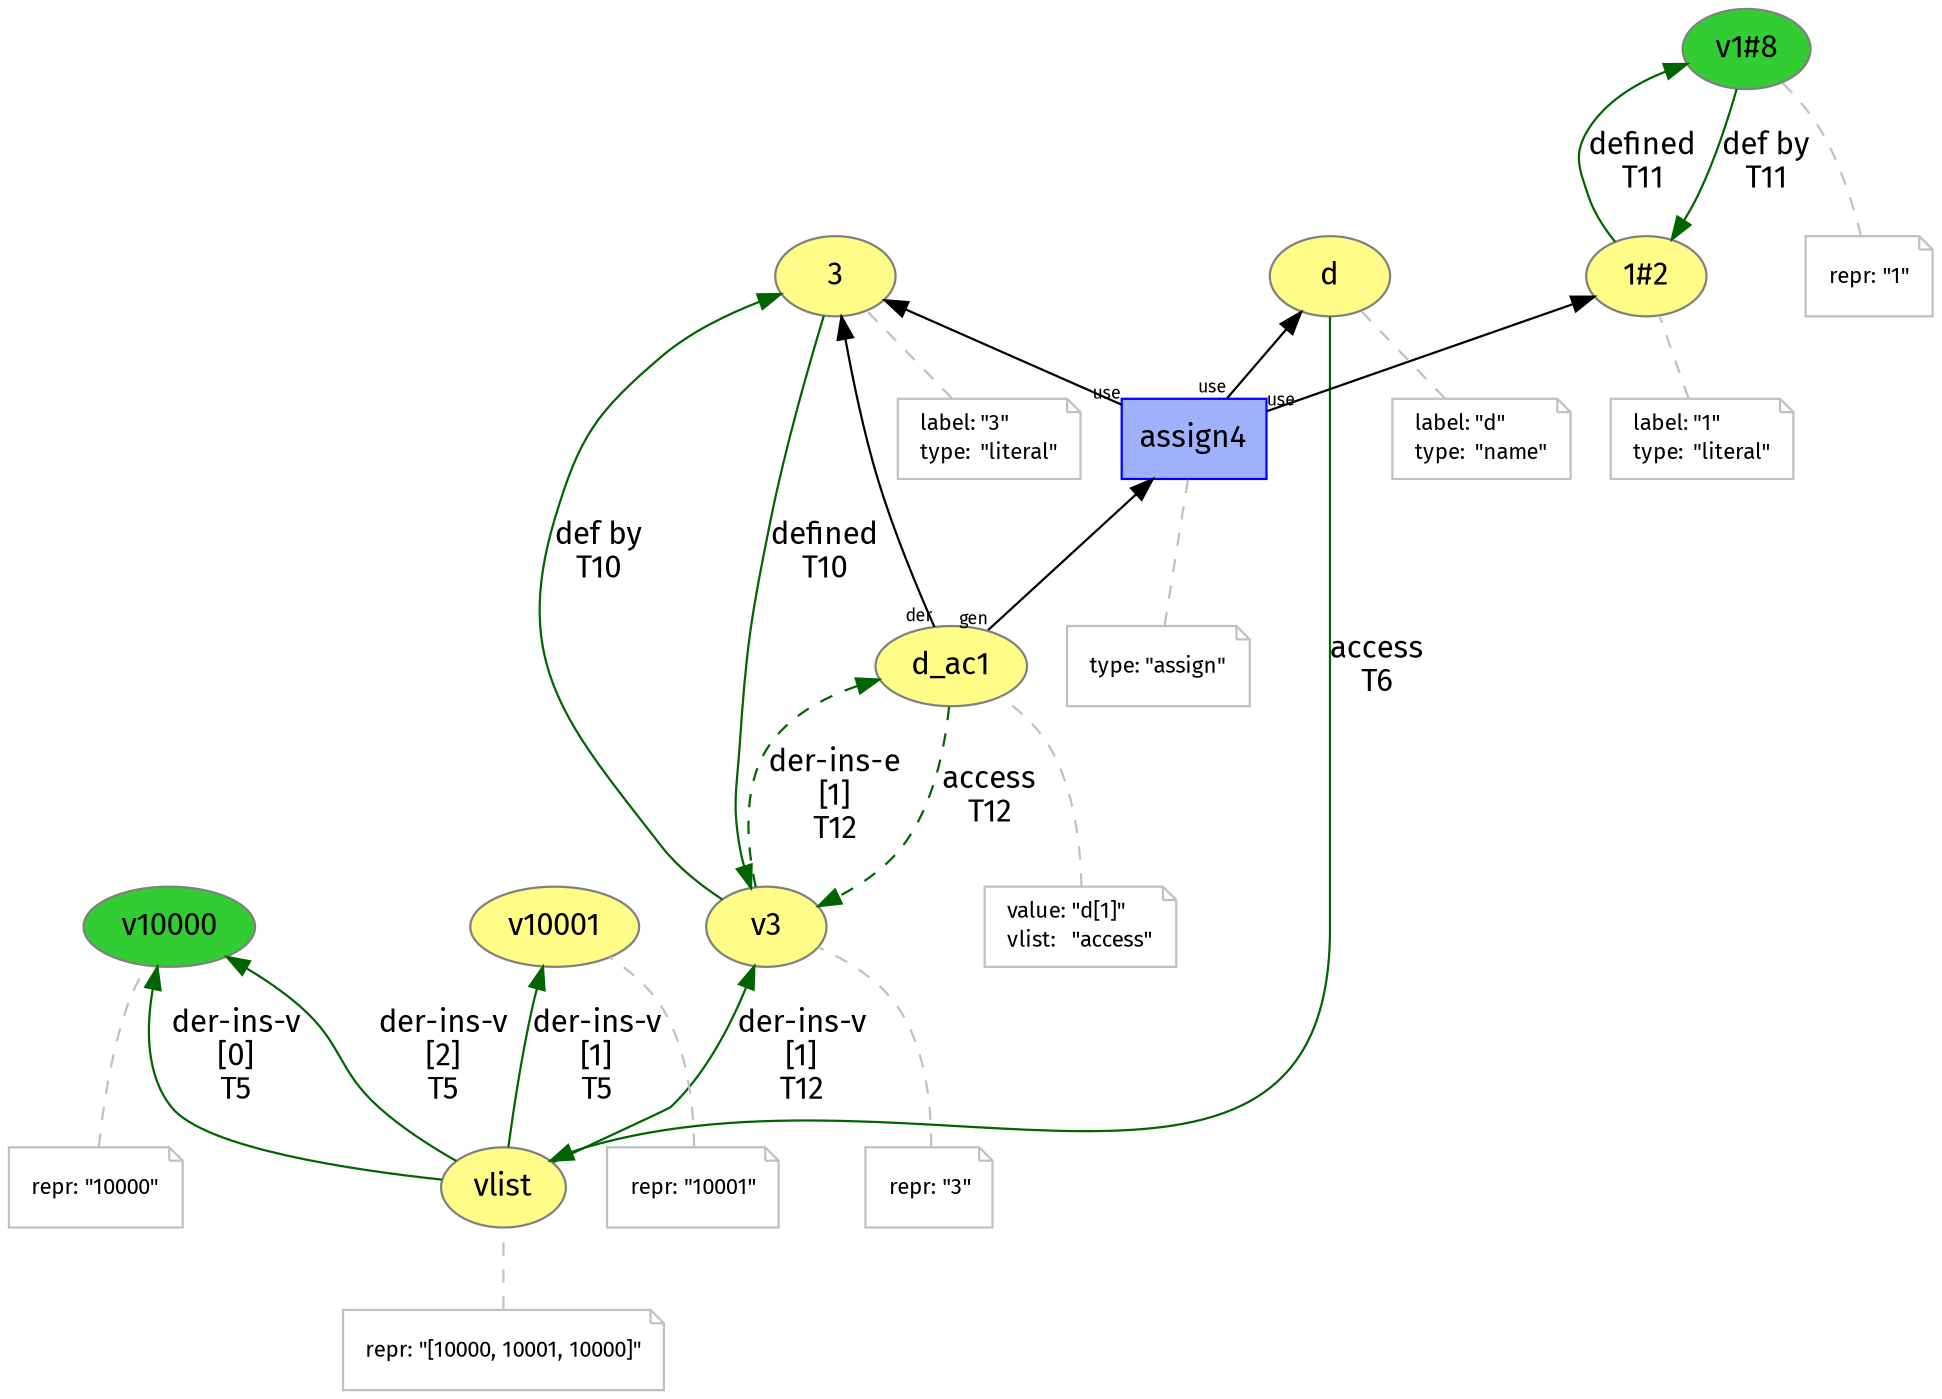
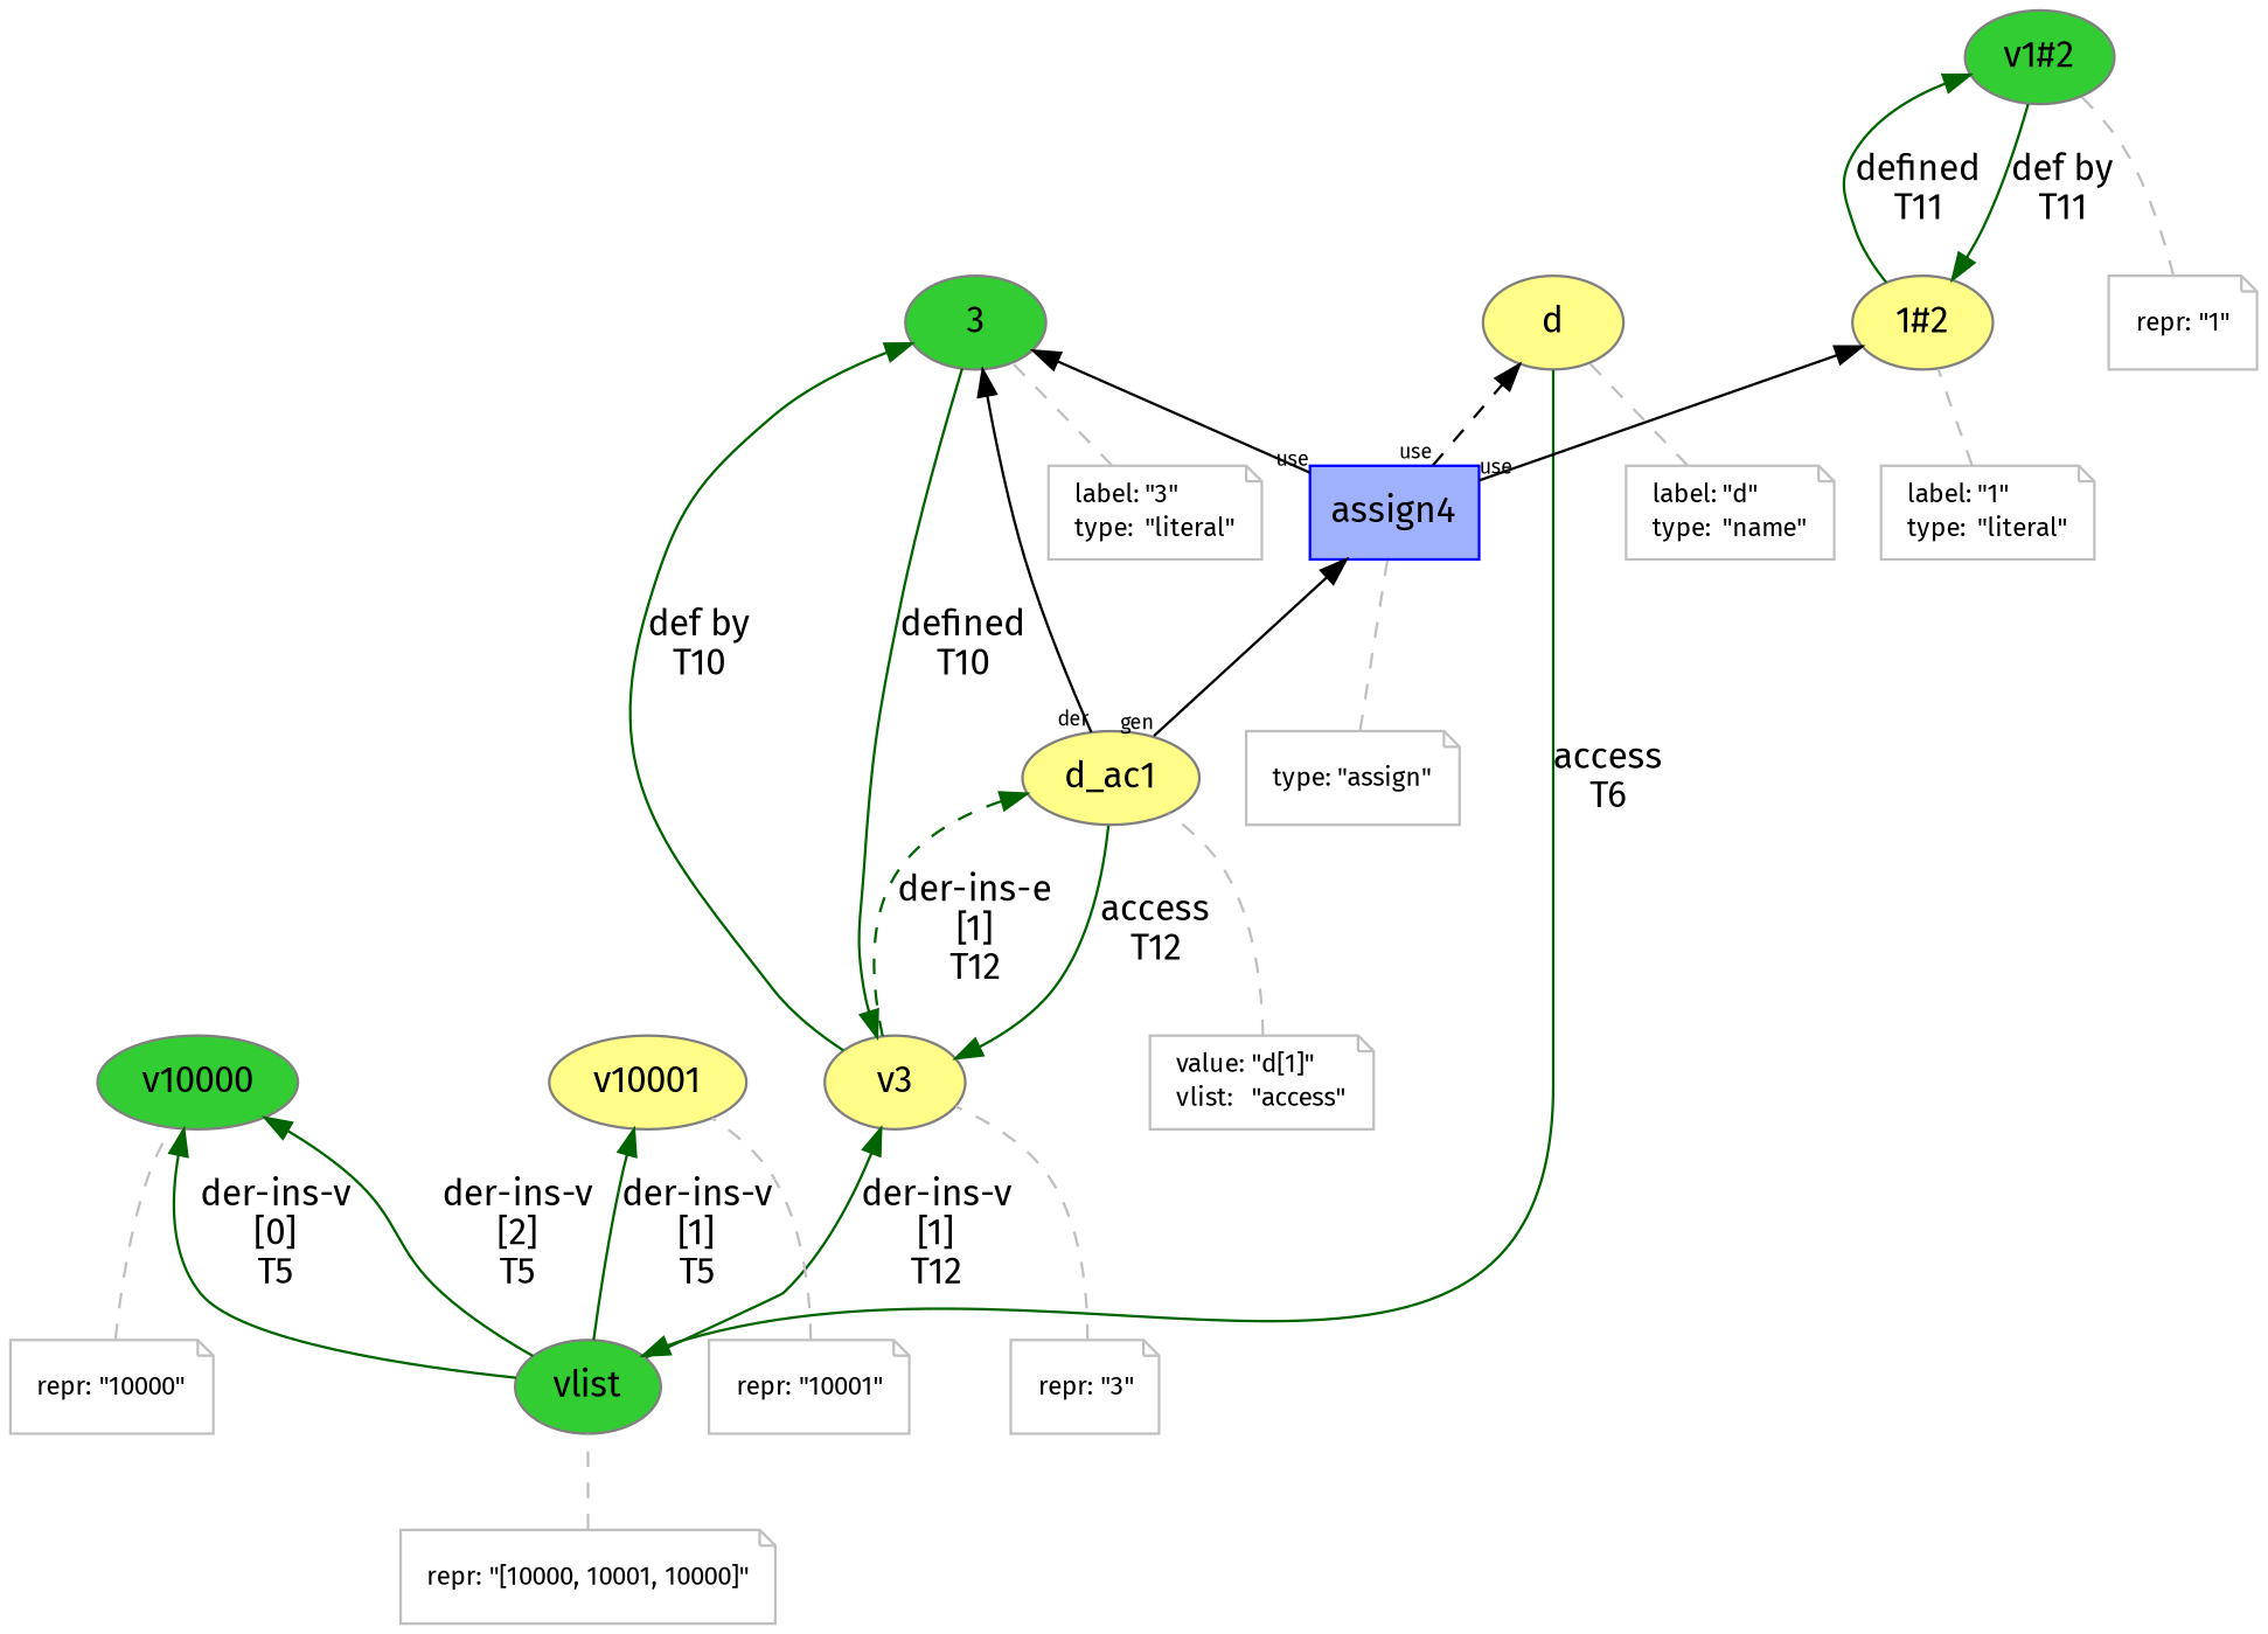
  digraph {
    fontname="Fira Sans"
    rankdir=BT
    node [color=gray fontname="Fira Sans" shape=note]
    edge [color=darkgreen fontname="Fira Sans" labelangle=60.0 labeldistance=1.5 labelfontsize=8 rotation=20]
-   n1 [color="#808080" fillcolor="#FFFC87" label=vlist style=filled shape=""]
+   n1 [color="#808080" fillcolor="#32CD32" label=vlist style=filled shape=""]
    n2 [color="#808080" fillcolor="#32CD32" label=v10000 style=filled shape=""]
    n3 [color="#808080" fillcolor="#FFFC87" label=v10001 style=filled shape=""]
    n4 [color="#808080" fillcolor="#FFFC87" label=v3 style=filled shape=""]
-   n5 [color="#808080" fillcolor="#FFFC87" label=3 style=filled shape=""]
+   n5 [color="#808080" fillcolor="#32CD32" label=3 style=filled shape=""]
    n6 [color="#808080" fillcolor="#FFFC87" label=d_ac1 style=filled shape=""]
    n7 [fontcolor=black fontsize=10 label=<<TABLE cellpadding="0" border="0"> 	<TR> 	    <TD align="left">repr:</TD> 	    <TD align="left">&quot;[10000, 10001, 10000]&quot;</TD> 	</TR> </TABLE>>]
    n8 [fontcolor=black fontsize=10 label=<<TABLE cellpadding="0" border="0"> 	<TR> 	    <TD align="left">repr:</TD> 	    <TD align="left">&quot;10000&quot;</TD> 	</TR> </TABLE>>]
    n9 [fontcolor=black fontsize=10 label=<<TABLE cellpadding="0" border="0"> 	<TR> 	    <TD align="left">repr:</TD> 	    <TD align="left">&quot;10001&quot;</TD> 	</TR> </TABLE>>]
    n10 [color="#808080" fillcolor="#FFFC87" label=d style=filled shape=""]
    n11 [fontcolor=black fontsize=10 label=<<TABLE cellpadding="0" border="0"> 	<TR> 	    <TD align="left">label:</TD> 	    <TD align="left">&quot;d&quot;</TD> 	</TR> 	<TR> 	    <TD align="left">type:</TD> 	    <TD align="left">&quot;name&quot;</TD> 	</TR> </TABLE>>]
    n12 [fontcolor=black fontsize=10 label=<<TABLE cellpadding="0" border="0"> 	<TR> 	    <TD align="left">label:</TD> 	    <TD align="left">&quot;3&quot;</TD> 	</TR> 	<TR> 	    <TD align="left">type:</TD> 	    <TD align="left">&quot;literal&quot;</TD> 	</TR> </TABLE>>]
    n13 [color="#0000FF" fillcolor="#9FB1FC" label=assign4 shape=polygon sides=4 style=filled]
    n14 [fontcolor=black fontsize=10 label=<<TABLE cellpadding="0" border="0"> 	<TR> 	    <TD align="left">repr:</TD> 	    <TD align="left">&quot;3&quot;</TD> 	</TR> </TABLE>>]
    n15 [color="#808080" fillcolor="#FFFC87" label="1#2" style=filled shape=""]
-   n16 [color="#808080" fillcolor="#32CD32" label="v1#8" style=filled shape=""]
+   n16 [color="#808080" fillcolor="#32CD32" label="v1#2" style=filled shape=""]
    n17 [fontcolor=black fontsize=10 label=<<TABLE cellpadding="0" border="0"> 	<TR> 	    <TD align="left">label:</TD> 	    <TD align="left">&quot;1&quot;</TD> 	</TR> 	<TR> 	    <TD align="left">type:</TD> 	    <TD align="left">&quot;literal&quot;</TD> 	</TR> </TABLE>>]
    n18 [fontcolor=black fontsize=10 label=<<TABLE cellpadding="0" border="0"> 	<TR> 	    <TD align="left">repr:</TD> 	    <TD align="left">&quot;1&quot;</TD> 	</TR> </TABLE>>]
    n19 [fontcolor=black fontsize=10 label=<<TABLE cellpadding="0" border="0"> 	<TR> 	    <TD align="left">value:</TD> 	    <TD align="left">&quot;d[1]&quot;</TD> 	</TR> 	<TR> 	    <TD align="left">vlist:</TD> 	    <TD align="left">&quot;access&quot;</TD> 	</TR> </TABLE>>]
    n20 [fontcolor=black fontsize=10 label=<<TABLE cellpadding="0" border="0"> 	<TR> 	    <TD align="left">type:</TD> 	    <TD align="left">&quot;assign&quot;</TD> 	</TR> </TABLE>>]
    n1 -> n2 [label="der-ins-v\n[0]\nT5"]
    n1 -> n2 [label="der-ins-v\n[2]\nT5"]
    n1 -> n3 [label="der-ins-v\n[1]\nT5"]
    n1 -> n4 [label="der-ins-v\n[1]\nT12"]
    n4 -> n5 [label="def by\nT10"]
    n4 -> n6 [label="der-ins-e\n[1]\nT12" style=dashed]
    n5 -> n4 [label="defined\nT10"]
-   n6 -> n4 [label="access\nT12" style=dashed]
+   n6 -> n4 [label="access\nT12"]
    n6 -> n5 [taillabel=der color=""]
    n6 -> n13 [taillabel=gen color=""]
    n7 -> n1 [arrowhead=none color=gray style=dashed labelangle="" labeldistance="" labelfontsize="" rotation=""]
    n8 -> n2 [arrowhead=none color=gray style=dashed labelangle="" labeldistance="" labelfontsize="" rotation=""]
    n9 -> n3 [arrowhead=none color=gray style=dashed labelangle="" labeldistance="" labelfontsize="" rotation=""]
    n10 -> n1 [label="access\nT6"]
    n11 -> n10 [arrowhead=none color=gray style=dashed labelangle="" labeldistance="" labelfontsize="" rotation=""]
    n12 -> n5 [arrowhead=none color=gray style=dashed labelangle="" labeldistance="" labelfontsize="" rotation=""]
    n13 -> n5 [taillabel=use color=""]
-   n13 -> n10 [taillabel=use color=""]
+   n13 -> n10 [taillabel=use style=dashed color=""]
    n13 -> n15 [taillabel=use color=""]
    n14 -> n4 [arrowhead=none color=gray style=dashed labelangle="" labeldistance="" labelfontsize="" rotation=""]
    n15 -> n16 [label="defined\nT11"]
    n16 -> n15 [label="def by\nT11"]
    n17 -> n15 [arrowhead=none color=gray style=dashed labelangle="" labeldistance="" labelfontsize="" rotation=""]
    n18 -> n16 [arrowhead=none color=gray style=dashed labelangle="" labeldistance="" labelfontsize="" rotation=""]
    n19 -> n6 [arrowhead=none color=gray style=dashed labelangle="" labeldistance="" labelfontsize="" rotation=""]
    n20 -> n13 [arrowhead=none color=gray style=dashed labelangle="" labeldistance="" labelfontsize="" rotation=""]
  }
